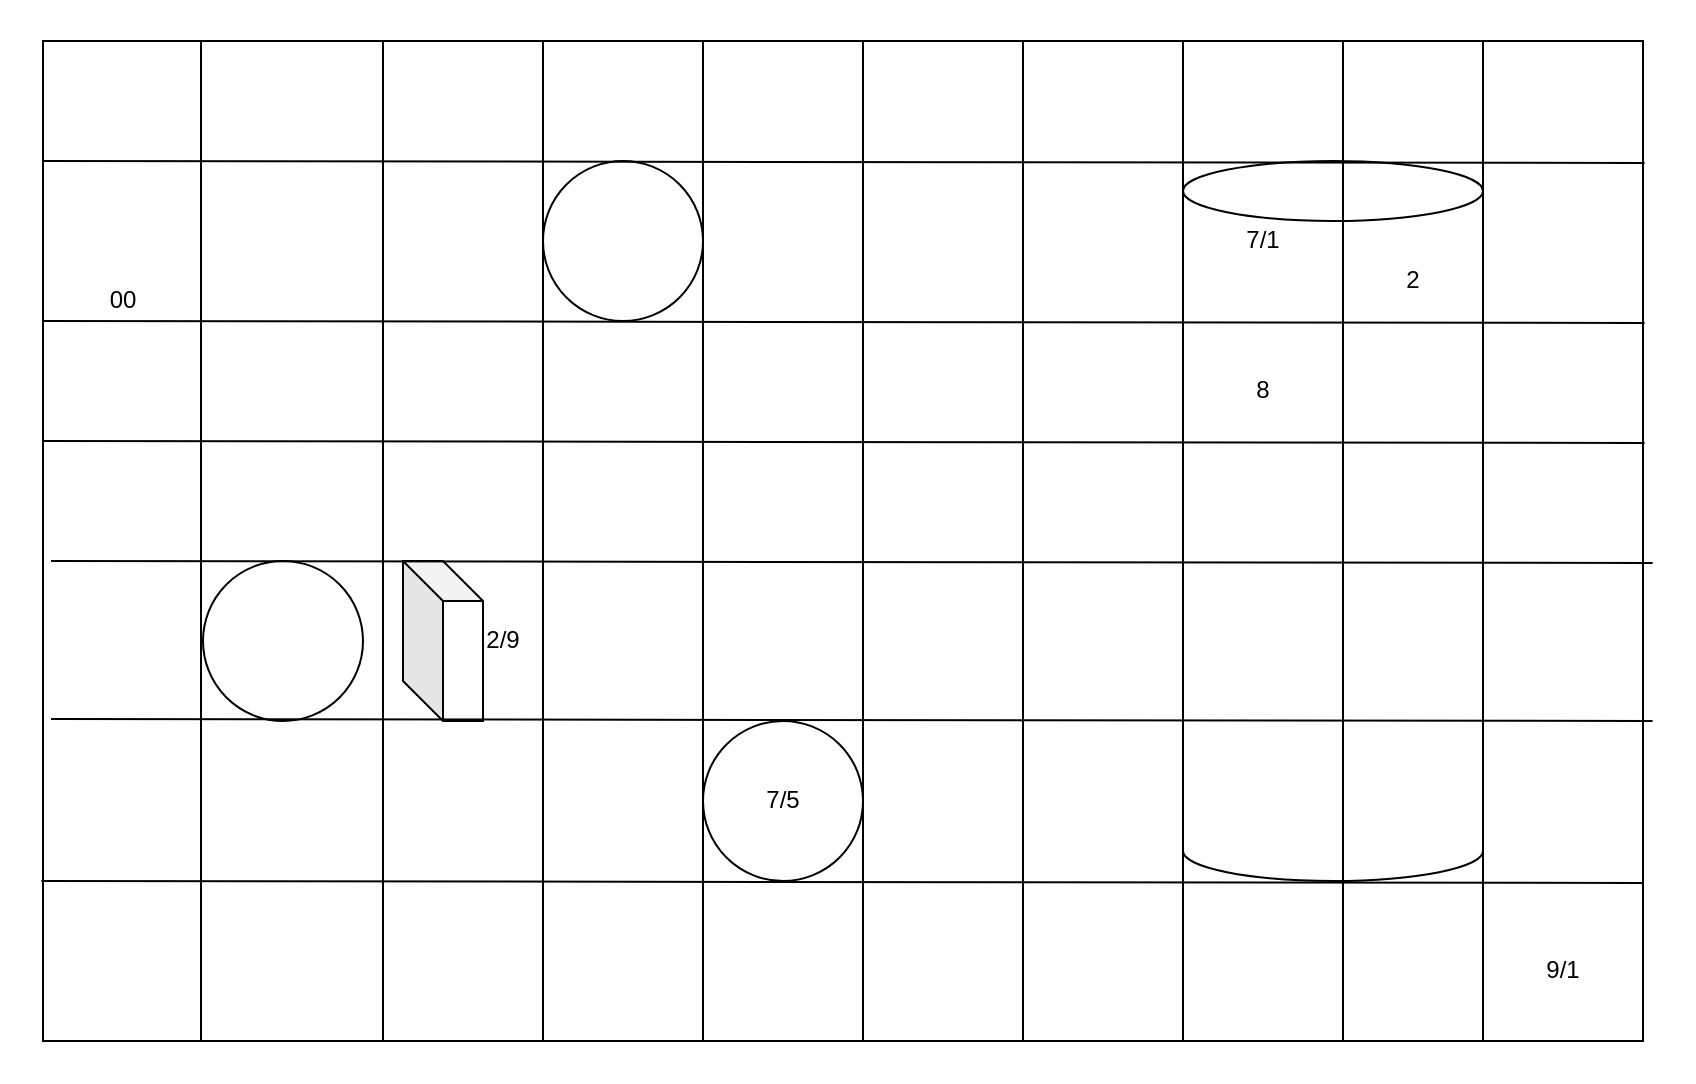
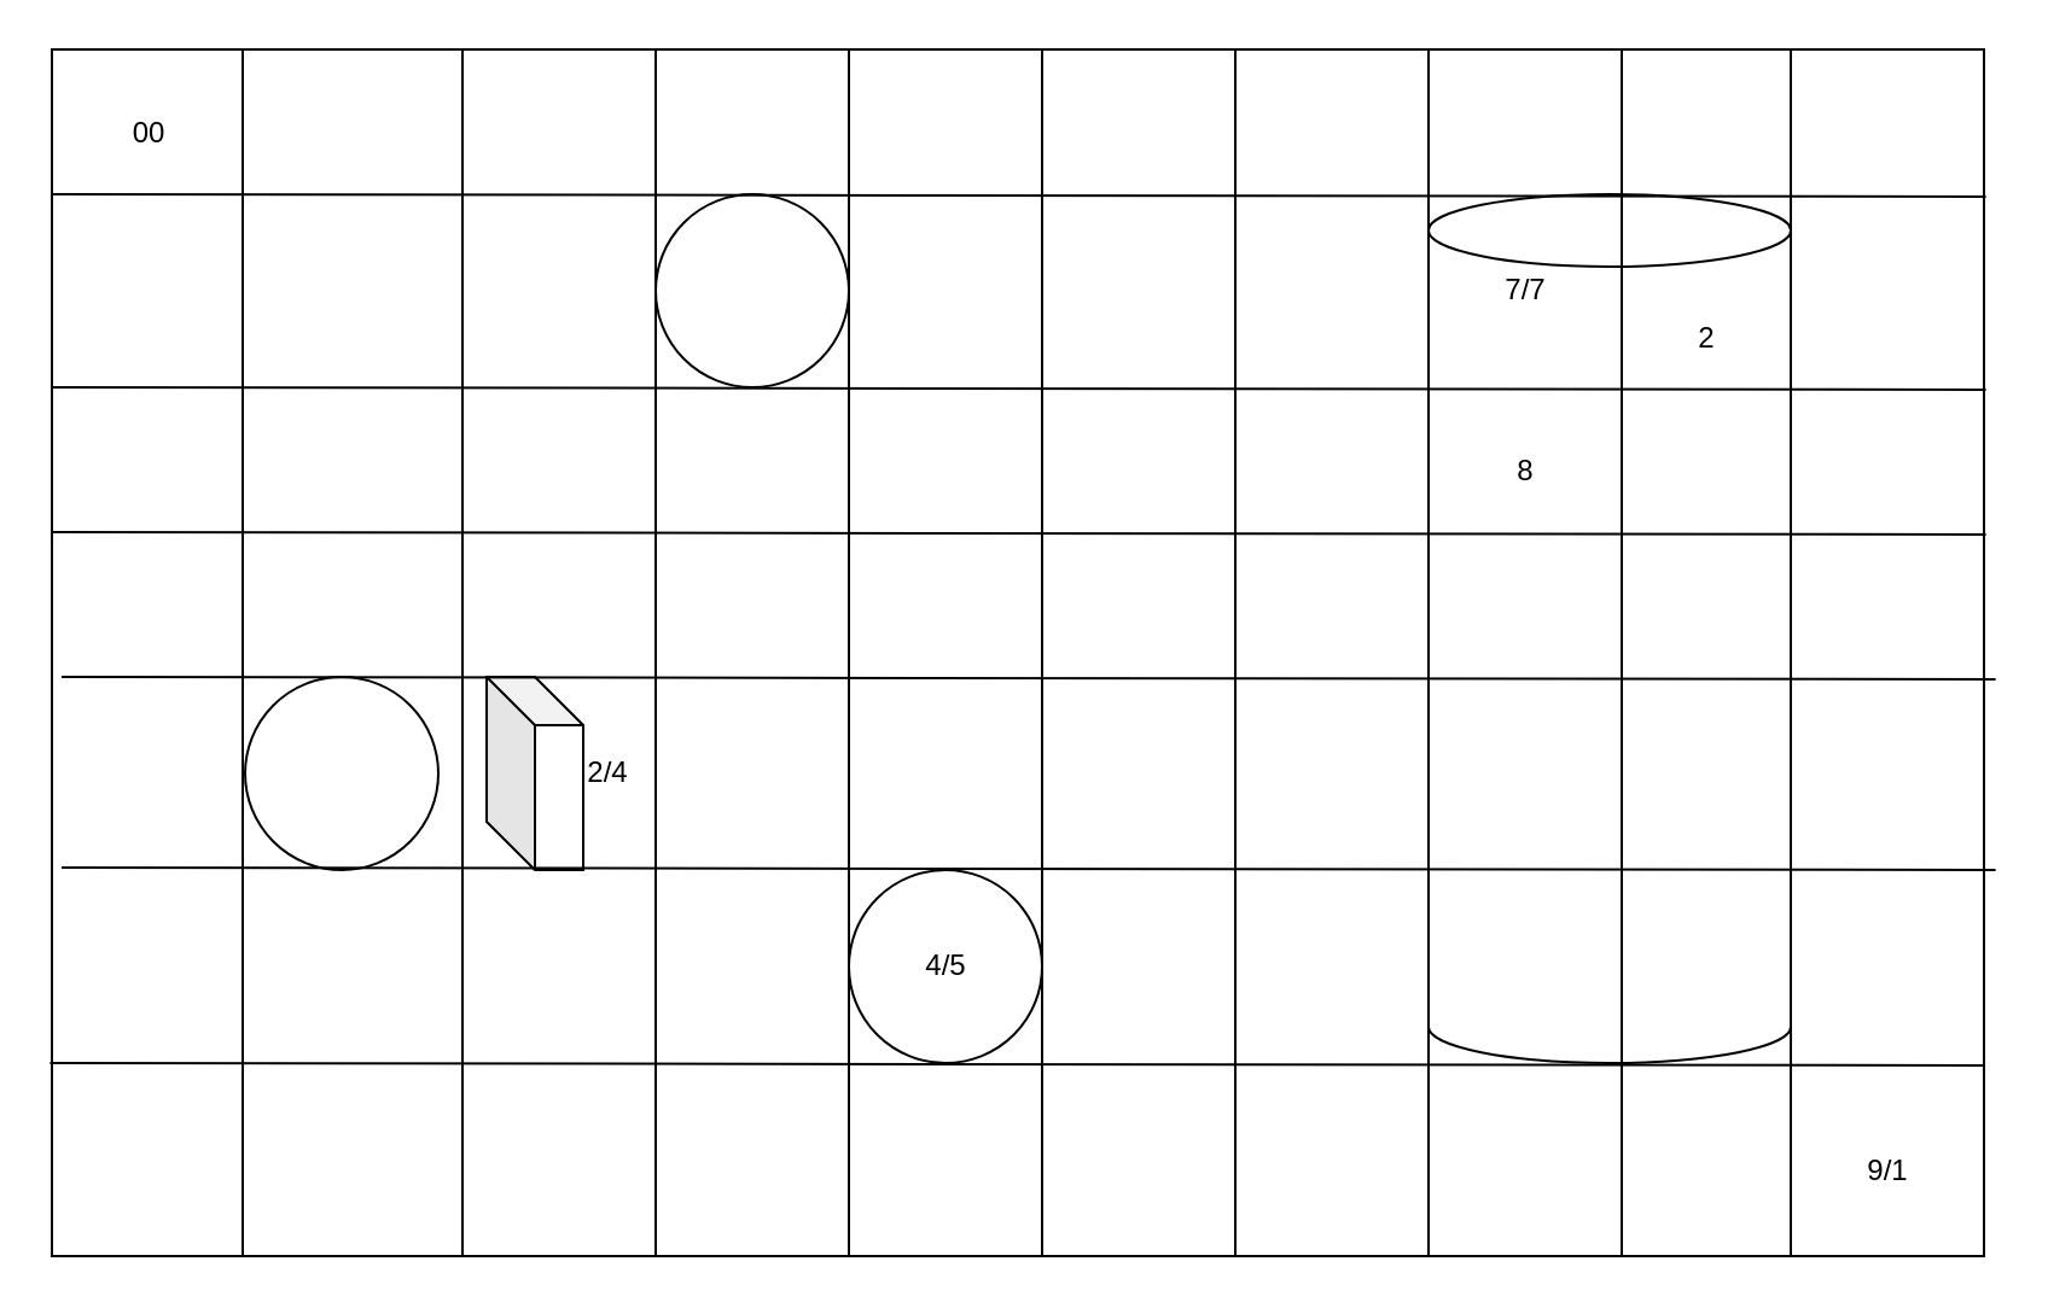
  <mxCell id="0" />
  <mxCell id="1" parent="0" />
  <mxCell id="2" value="" style="rounded=0;whiteSpace=wrap;html=1;" vertex="1" parent="1"><mxGeometry x="21" y="20" width="800" height="500" as="geometry" /></mxCell>
  <mxCell id="3" value="" style="ellipse;whiteSpace=wrap;html=1;aspect=fixed;" vertex="1" parent="1"><mxGeometry x="351" y="360" width="80" height="80" as="geometry" /></mxCell>
  <mxCell id="4" value="" style="shape=cylinder3;whiteSpace=wrap;html=1;boundedLbl=1;backgroundOutline=1;size=15;" vertex="1" parent="1"><mxGeometry x="591" y="80" width="150" height="360" as="geometry" /></mxCell>
  <mxCell id="5" value="" style="ellipse;whiteSpace=wrap;html=1;aspect=fixed;" vertex="1" parent="1"><mxGeometry x="271" y="80" width="80" height="80" as="geometry" /></mxCell>
  <mxCell id="6" value="" style="ellipse;whiteSpace=wrap;html=1;aspect=fixed;" vertex="1" parent="1"><mxGeometry x="101" y="280" width="80" height="80" as="geometry" /></mxCell>
  <mxCell id="7" value="" style="shape=cube;whiteSpace=wrap;html=1;boundedLbl=1;backgroundOutline=1;darkOpacity=0.05;darkOpacity2=0.1;rotation=0;" vertex="1" parent="1"><mxGeometry x="201" y="280" width="40" height="80" as="geometry" /></mxCell>
  <mxCell id="8" value="" style="endArrow=none;html=1;rounded=0;entryX=1;entryY=0.194;entryDx=0;entryDy=0;entryPerimeter=0;exitX=-0.001;exitY=0.192;exitDx=0;exitDy=0;exitPerimeter=0;" edge="1" parent="1"><mxGeometry width="50" height="50" relative="1" as="geometry"><mxPoint x="21" y="80" as="sourcePoint" /><mxPoint x="821.8" y="81" as="targetPoint" /></mxGeometry></mxCell>
  <mxCell id="9" value="" style="endArrow=none;html=1;rounded=0;entryX=1;entryY=0.194;entryDx=0;entryDy=0;entryPerimeter=0;exitX=-0.001;exitY=0.192;exitDx=0;exitDy=0;exitPerimeter=0;" edge="1" parent="1"><mxGeometry width="50" height="50" relative="1" as="geometry"><mxPoint x="21" y="160" as="sourcePoint" /><mxPoint x="821.8" y="161" as="targetPoint" /></mxGeometry></mxCell>
  <mxCell id="10" value="" style="endArrow=none;html=1;rounded=0;entryX=1;entryY=0.194;entryDx=0;entryDy=0;entryPerimeter=0;exitX=-0.001;exitY=0.192;exitDx=0;exitDy=0;exitPerimeter=0;" edge="1" parent="1"><mxGeometry width="50" height="50" relative="1" as="geometry"><mxPoint x="21" y="220" as="sourcePoint" /><mxPoint x="821.8" y="221" as="targetPoint" /></mxGeometry></mxCell>
  <mxCell id="11" value="" style="endArrow=none;html=1;rounded=0;entryX=1;entryY=0.194;entryDx=0;entryDy=0;entryPerimeter=0;exitX=-0.001;exitY=0.192;exitDx=0;exitDy=0;exitPerimeter=0;" edge="1" parent="1"><mxGeometry width="50" height="50" relative="1" as="geometry"><mxPoint x="25" y="280" as="sourcePoint" /><mxPoint x="825.8" y="281" as="targetPoint" /></mxGeometry></mxCell>
  <mxCell id="12" value="" style="endArrow=none;html=1;rounded=0;entryX=1;entryY=0.194;entryDx=0;entryDy=0;entryPerimeter=0;exitX=-0.001;exitY=0.192;exitDx=0;exitDy=0;exitPerimeter=0;" edge="1" parent="1"><mxGeometry width="50" height="50" relative="1" as="geometry"><mxPoint x="25" y="359" as="sourcePoint" /><mxPoint x="825.8" y="360" as="targetPoint" /></mxGeometry></mxCell>
  <mxCell id="13" value="" style="endArrow=none;html=1;rounded=0;entryX=1;entryY=0.194;entryDx=0;entryDy=0;entryPerimeter=0;exitX=-0.001;exitY=0.192;exitDx=0;exitDy=0;exitPerimeter=0;" edge="1" parent="1"><mxGeometry width="50" height="50" relative="1" as="geometry"><mxPoint x="20.2" y="440" as="sourcePoint" /><mxPoint x="821" y="441" as="targetPoint" /></mxGeometry></mxCell>
  <mxCell id="14" value="" style="endArrow=none;html=1;rounded=0;" edge="1" parent="1"><mxGeometry width="50" height="50" relative="1" as="geometry"><mxPoint x="100" y="520" as="sourcePoint" /><mxPoint x="100" y="20" as="targetPoint" /></mxGeometry></mxCell>
  <mxCell id="15" value="" style="endArrow=none;html=1;rounded=0;" edge="1" parent="1"><mxGeometry width="50" height="50" relative="1" as="geometry"><mxPoint x="191" y="520" as="sourcePoint" /><mxPoint x="191" y="20" as="targetPoint" /></mxGeometry></mxCell>
  <mxCell id="16" value="" style="endArrow=none;html=1;rounded=0;" edge="1" parent="1"><mxGeometry width="50" height="50" relative="1" as="geometry"><mxPoint x="271" y="520" as="sourcePoint" /><mxPoint x="271" y="20" as="targetPoint" /></mxGeometry></mxCell>
  <mxCell id="17" value="" style="endArrow=none;html=1;rounded=0;" edge="1" parent="1"><mxGeometry width="50" height="50" relative="1" as="geometry"><mxPoint x="351" y="520" as="sourcePoint" /><mxPoint x="351" y="20" as="targetPoint" /></mxGeometry></mxCell>
  <mxCell id="18" value="" style="endArrow=none;html=1;rounded=0;" edge="1" parent="1"><mxGeometry width="50" height="50" relative="1" as="geometry"><mxPoint x="431" y="520" as="sourcePoint" /><mxPoint x="431" y="20" as="targetPoint" /></mxGeometry></mxCell>
  <mxCell id="19" value="" style="endArrow=none;html=1;rounded=0;" edge="1" parent="1"><mxGeometry width="50" height="50" relative="1" as="geometry"><mxPoint x="511" y="520" as="sourcePoint" /><mxPoint x="511" y="20" as="targetPoint" /></mxGeometry></mxCell>
  <mxCell id="20" value="" style="endArrow=none;html=1;rounded=0;" edge="1" parent="1"><mxGeometry width="50" height="50" relative="1" as="geometry"><mxPoint x="591" y="520" as="sourcePoint" /><mxPoint x="591" y="20" as="targetPoint" /></mxGeometry></mxCell>
  <mxCell id="21" value="" style="endArrow=none;html=1;rounded=0;" edge="1" parent="1"><mxGeometry width="50" height="50" relative="1" as="geometry"><mxPoint x="671" y="520" as="sourcePoint" /><mxPoint x="671" y="20" as="targetPoint" /></mxGeometry></mxCell>
  <mxCell id="22" value="" style="endArrow=none;html=1;rounded=0;" edge="1" parent="1"><mxGeometry width="50" height="50" relative="1" as="geometry"><mxPoint x="741" y="520" as="sourcePoint" /><mxPoint x="741" y="20" as="targetPoint" /></mxGeometry></mxCell>
- <mxCell id="23" value="00" style="text;html=1;align=center;verticalAlign=middle;resizable=0;points=[];autosize=1;strokeColor=none;fillColor=none;" vertex="1" parent="1"><mxGeometry x="41" y="135" width="40" height="30" as="geometry" /></mxCell>
+ <mxCell id="23" value="00" style="text;html=1;align=center;verticalAlign=middle;resizable=0;points=[];autosize=1;strokeColor=none;fillColor=none;" vertex="1" parent="1"><mxGeometry x="41" y="40" width="40" height="30" as="geometry" /></mxCell>
  <mxCell id="24" value="9/1" style="text;html=1;align=center;verticalAlign=middle;resizable=0;points=[];autosize=1;strokeColor=none;fillColor=none;" vertex="1" parent="1"><mxGeometry x="761" y="470" width="40" height="30" as="geometry" /></mxCell>
- <mxCell id="25" value="2/9" style="text;html=1;align=center;verticalAlign=middle;resizable=0;points=[];autosize=1;strokeColor=none;fillColor=none;" vertex="1" parent="1"><mxGeometry x="231" y="305" width="40" height="30" as="geometry" /></mxCell>
- <mxCell id="26" value="7/5" style="text;html=1;align=center;verticalAlign=middle;resizable=0;points=[];autosize=1;strokeColor=none;fillColor=none;" vertex="1" parent="1"><mxGeometry x="371" y="385" width="40" height="30" as="geometry" /></mxCell>
- <mxCell id="27" value="7/1" style="text;html=1;align=center;verticalAlign=middle;resizable=0;points=[];autosize=1;strokeColor=none;fillColor=none;" vertex="1" parent="1"><mxGeometry x="611" y="105" width="40" height="30" as="geometry" /></mxCell>
+ <mxCell id="25" value="2/4" style="text;html=1;align=center;verticalAlign=middle;resizable=0;points=[];autosize=1;strokeColor=none;fillColor=none;" vertex="1" parent="1"><mxGeometry x="231" y="305" width="40" height="30" as="geometry" /></mxCell>
+ <mxCell id="26" value="4/5" style="text;html=1;align=center;verticalAlign=middle;resizable=0;points=[];autosize=1;strokeColor=none;fillColor=none;" vertex="1" parent="1"><mxGeometry x="371" y="385" width="40" height="30" as="geometry" /></mxCell>
+ <mxCell id="27" value="7/7" style="text;html=1;align=center;verticalAlign=middle;resizable=0;points=[];autosize=1;strokeColor=none;fillColor=none;" vertex="1" parent="1"><mxGeometry x="611" y="105" width="40" height="30" as="geometry" /></mxCell>
  <mxCell id="28" value="8" style="text;html=1;align=center;verticalAlign=middle;resizable=0;points=[];autosize=1;strokeColor=none;fillColor=none;" vertex="1" parent="1"><mxGeometry x="616" y="180" width="30" height="30" as="geometry" /></mxCell>
  <mxCell id="29" value="2" style="text;html=1;align=center;verticalAlign=middle;resizable=0;points=[];autosize=1;strokeColor=none;fillColor=none;" vertex="1" parent="1"><mxGeometry x="691" y="125" width="30" height="30" as="geometry" /></mxCell>
